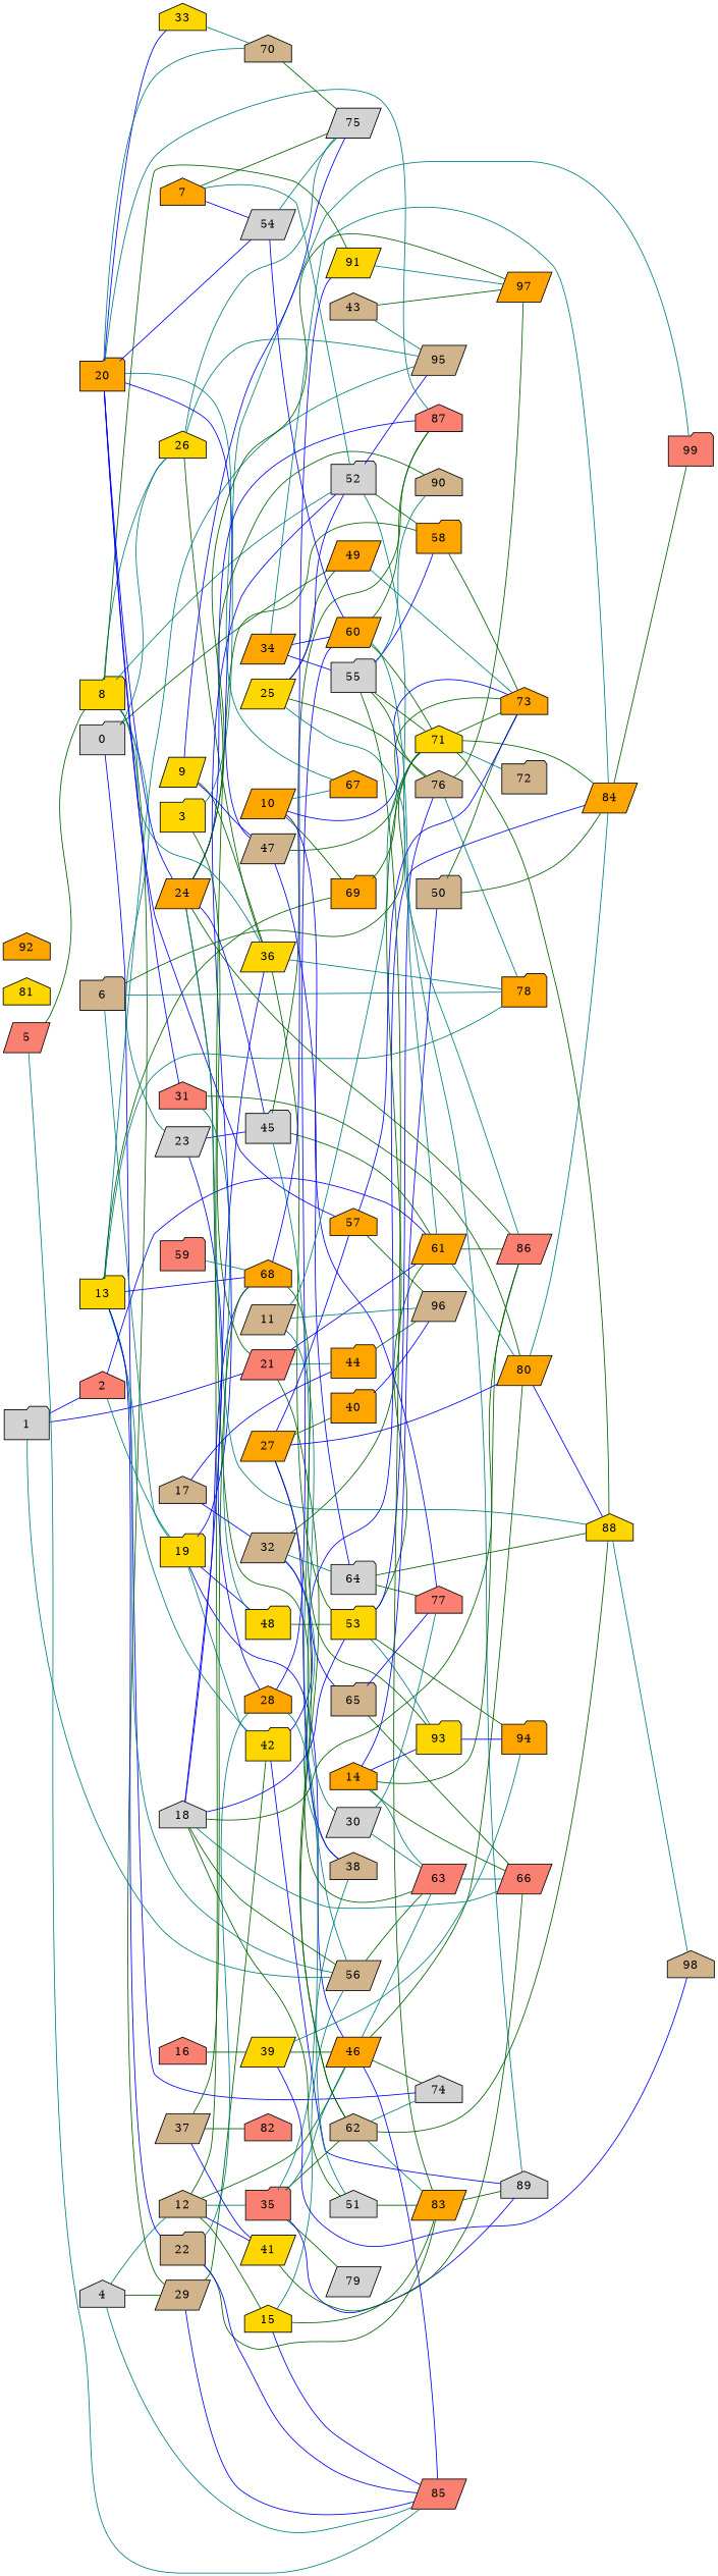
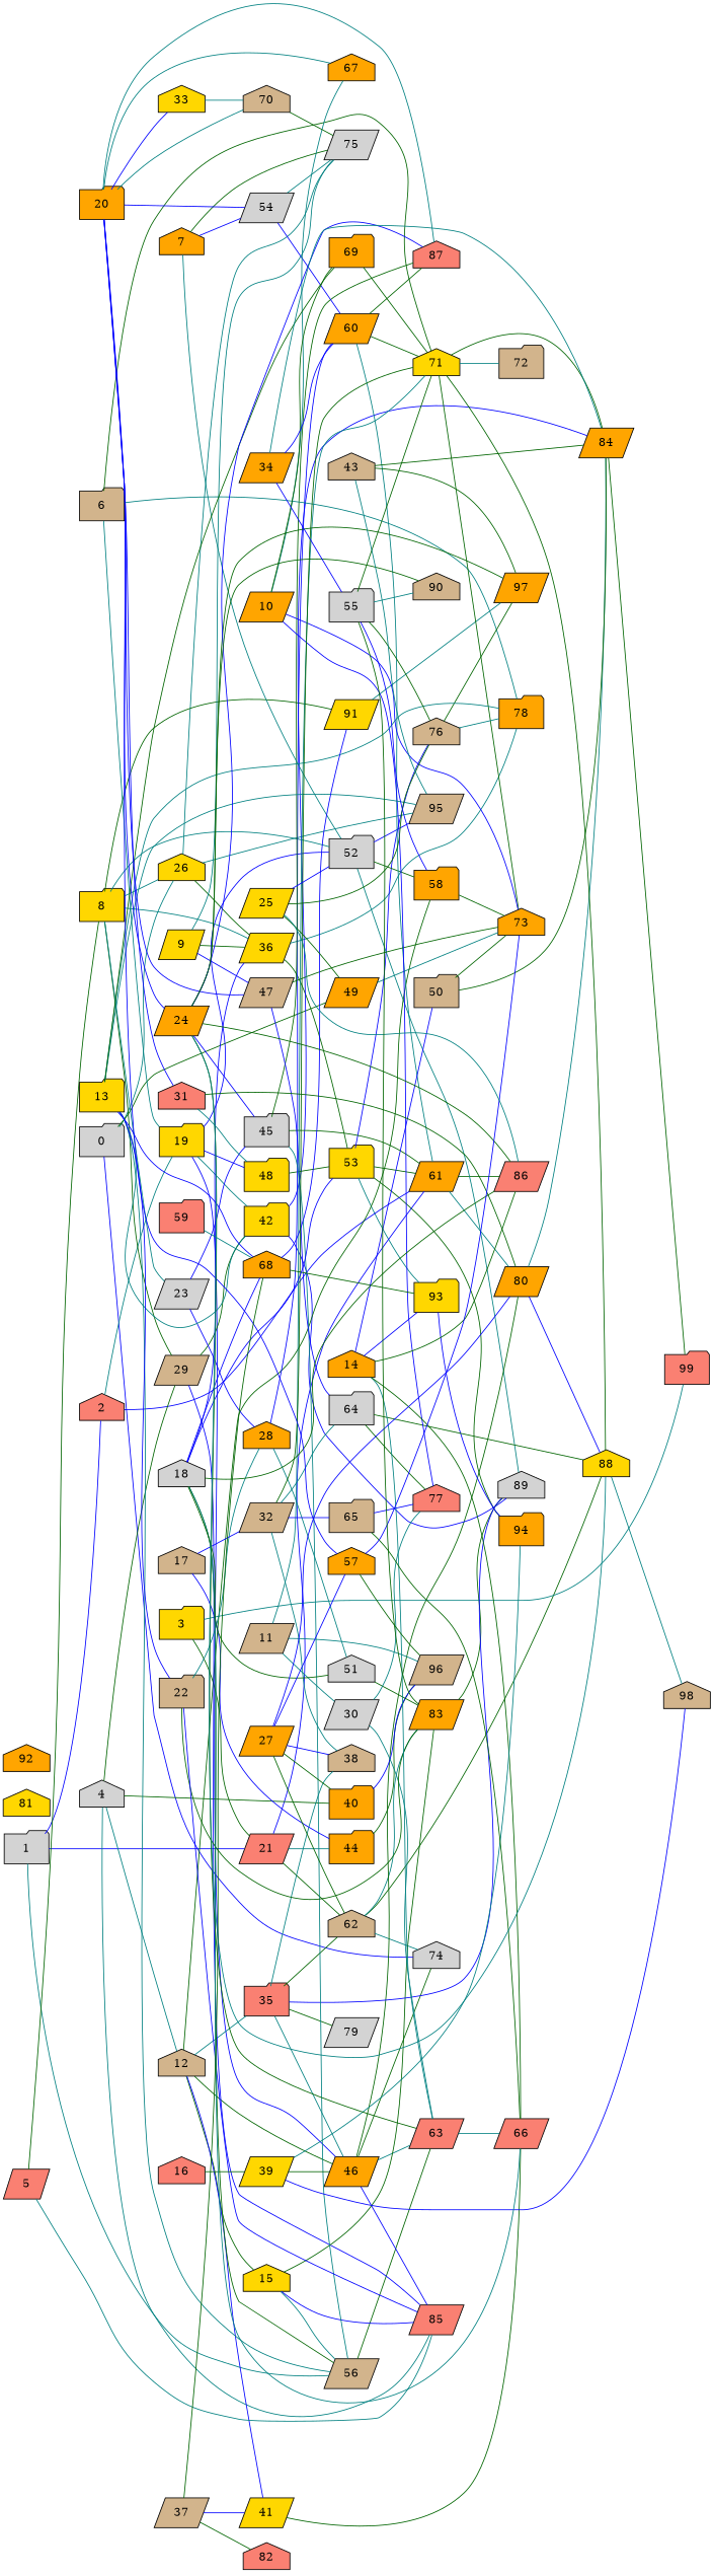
  strict graph {
    rankdir=LR
    node [fillcolor=orange shape=parallelogram style=filled w=-6]
    edge [color=darkgreen w=8]
    0 [fillcolor=lightgrey shape=folder w=-11]
    26 [fillcolor=gold shape=house]
    49 [w=14]
    74 [fillcolor=lightgrey shape=house w=8]
    75 [fillcolor=lightgrey w=14]
    36 [fillcolor=gold w=2]
    95 [fillcolor=tan]
    73 [shape=house w=6]
    78 [shape=folder w=-15]
    53 [fillcolor=gold shape=folder w=14]
    1 [fillcolor=lightgrey shape=folder w=-16]
    2 [fillcolor=salmon shape=house w=-12]
    21 [fillcolor=salmon w=11]
    56 [fillcolor=tan w=11]
    19 [fillcolor=gold shape=folder w=11]
    61 [w=-11]
    44 [shape=folder w=-5]
    62 [fillcolor=tan shape=house w=-14]
    63 [fillcolor=salmon w=-4]
    52 [fillcolor=lightgrey shape=folder]
    46 [w=-11]
    42 [fillcolor=gold shape=folder w=2]
    48 [fillcolor=gold shape=folder w=-16]
    80 [w=-15]
    86 [fillcolor=salmon w=-13]
    88 [fillcolor=gold shape=house w=-7]
    84
    96 [fillcolor=tan w=8]
    83 [w=3]
    79 [fillcolor=lightgrey w=-13]
    66 [fillcolor=salmon w=-4]
    58 [shape=folder w=-14]
    89 [fillcolor=lightgrey shape=house w=9]
    85 [fillcolor=salmon w=7]
    98 [fillcolor=tan shape=house w=5]
    99 [fillcolor=salmon shape=folder w=14]
    3 [fillcolor=gold shape=folder w=10]
    4 [fillcolor=lightgrey shape=house w=-9]
    12 [fillcolor=tan shape=house w=7]
    29 [fillcolor=tan w=16]
    40 [shape=folder w=11]
    15 [fillcolor=gold shape=house w=3]
    35 [fillcolor=salmon shape=folder w=-15]
    41 [fillcolor=gold w=7]
    38 [fillcolor=tan shape=house w=9]
    5 [fillcolor=salmon w=-8]
    8 [fillcolor=gold shape=folder w=10]
    23 [fillcolor=lightgrey]
    91 [fillcolor=gold w=11]
    28 [shape=house w=-15]
    45 [fillcolor=lightgrey shape=folder w=-11]
    97 [w=9]
    6 [fillcolor=tan shape=folder w=15]
    71 [fillcolor=gold shape=house w=-2]
    72 [fillcolor=tan shape=folder w=-10]
    7 [shape=house w=12]
    54 [fillcolor=lightgrey w=11]
    60 [w=3]
    87 [fillcolor=salmon shape=house]
    51 [fillcolor=lightgrey shape=house w=15]
    93 [fillcolor=gold shape=folder w=16]
    94 [shape=folder w=-7]
    76 [fillcolor=tan shape=house w=-13]
    9 [fillcolor=gold w=9]
    47 [fillcolor=tan w=15]
    64 [fillcolor=lightgrey shape=folder w=7]
    77 [fillcolor=salmon shape=house w=-5]
    10 [w=6]
    67 [shape=house]
    69 [shape=folder w=10]
    11 [fillcolor=tan w=15]
    30 [fillcolor=lightgrey]
    13 [fillcolor=gold shape=folder w=9]
    22 [fillcolor=tan shape=folder w=-3]
    68 [shape=house w=7]
    14 [shape=house]
    50 [fillcolor=tan shape=folder w=-4]
    16 [fillcolor=salmon shape=house w=-11]
    39 [fillcolor=gold w=8]
    17 [fillcolor=tan shape=house w=-15]
    32 [fillcolor=tan w=-3]
    65 [fillcolor=tan shape=folder w=-10]
    18 [fillcolor=lightgrey shape=house w=6]
    20 [shape=folder w=-15]
    24 [w=14]
    31 [fillcolor=salmon shape=house w=6]
    33 [fillcolor=gold shape=house w=16]
    57 [shape=house w=-5]
    70 [fillcolor=tan shape=house w=-4]
    90 [fillcolor=tan shape=house w=-8]
    25 [fillcolor=gold w=9]
    27 [w=4]
    34 [w=-3]
    55 [fillcolor=lightgrey shape=folder w=-4]
    37 [fillcolor=tan w=-13]
    82 [fillcolor=salmon shape=house w=-7]
    43 [fillcolor=tan shape=house w=15]
    59 [fillcolor=salmon shape=folder w=16]
    81 [fillcolor=gold shape=house w=3]
    92 [shape=house w=-11]
    0 -- 26 [color=teal w=3]
    0 -- 49 [w=-2]
    0 -- 74 [color=blue w=-10]
    26 -- 75 [color=teal w=-10]
    26 -- 36 [w=3]
    26 -- 95 [color=teal w=14]
    49 -- 73 [color=teal w=13]
    36 -- 78 [color=teal w=-6]
    36 -- 53 [w=-12]
    53 -- 61 [w=-9]
    53 -- 93 [color=teal]
    53 -- 94 [w=11]
    53 -- 76 [color=blue w=-3]
    1 -- 2 [color=blue w=15]
    1 -- 21 [color=blue w=12]
    1 -- 56 [color=teal w=-6]
    2 -- 19 [color=teal w=-2]
    2 -- 61 [color=blue w=3]
    21 -- 61 [color=blue w=15]
    21 -- 44 [color=teal w=7]
    21 -- 62
    56 -- 63 [w=-14]
    19 -- 52 [color=blue w=13]
    19 -- 46 [color=blue w=-16]
    19 -- 42 [color=teal w=10]
    19 -- 48 [color=blue w=16]
    61 -- 80 [color=teal w=-16]
    61 -- 86 [w=14]
    44 -- 96 [w=-5]
    62 -- 74 [color=teal w=-4]
    62 -- 88 [w=-9]
    62 -- 83 [color=teal w=11]
    63 -- 66 [color=teal w=9]
    52 -- 95 [color=blue w=6]
    52 -- 58 [w=-15]
    52 -- 89 [color=teal w=-14]
    46 -- 74 [w=-9]
    46 -- 63 [color=teal w=-10]
    46 -- 80 [w=6]
    46 -- 85 [color=blue w=15]
    42 -- 84 [color=blue w=-10]
    42 -- 89 [color=blue w=-7]
    48 -- 53
    80 -- 88 [color=blue w=-16]
    80 -- 84 [color=teal w=-16]
    88 -- 98 [color=teal]
    84 -- 99 [w=2]
    83 -- 89 [w=-12]
    58 -- 73 [w=7]
    3 -- 21
    3 -- 99 [color=teal w=-6]
    4 -- 85 [color=teal w=-8]
    4 -- 12 [color=teal w=-15]
    4 -- 29 [w=-2]
+   4 -- 40 [w=-15]
    12 -- 46 [w=9]
    12 -- 58 [w=-8]
    12 -- 15 [w=-2]
    12 -- 35 [color=teal w=-6]
    12 -- 41 [color=blue w=-5]
    29 -- 42 [w=4]
    29 -- 85 [color=blue w=-2]
    40 -- 96 [color=blue w=-2]
    15 -- 56 [color=teal w=-13]
    15 -- 83
    15 -- 85 [color=blue w=-4]
    35 -- 62 [w=6]
    35 -- 46 [color=teal w=11]
    35 -- 79 [w=-5]
    35 -- 89 [color=blue w=12]
    35 -- 38 [color=teal w=-8]
    41 -- 66 [w=-7]
    5 -- 85 [color=teal w=7]
    5 -- 8 [w=-16]
    8 -- 26 [color=teal w=-12]
    8 -- 36 [color=teal w=12]
    8 -- 52 [color=teal w=-16]
    8 -- 29 [w=-14]
    8 -- 23 [color=teal w=-12]
    8 -- 91 [w=-15]
    23 -- 28 [color=blue w=15]
    23 -- 45 [color=blue w=-14]
    91 -- 97 [color=teal w=2]
    28 -- 60 [color=blue w=-14]
    28 -- 51 [color=teal w=-14]
    45 -- 56 [color=teal w=16]
    45 -- 61 [w=-16]
    45 -- 87 [w=-2]
    6 -- 78 [color=teal w=2]
    6 -- 19 [color=teal w=13]
    6 -- 71 [w=-10]
    71 -- 73 [w=10]
    71 -- 88
    71 -- 84 [w=-7]
    71 -- 72 [color=teal]
    7 -- 75 [w=5]
    7 -- 52 [color=teal w=-3]
    7 -- 54 [color=blue w=-3]
    54 -- 75 [color=teal w=-15]
    54 -- 60 [color=blue w=-10]
    60 -- 61 [color=teal w=3]
    60 -- 71 [w=16]
    60 -- 87 [w=-13]
    51 -- 83 [w=-13]
    93 -- 94 [color=blue w=5]
    76 -- 78 [color=teal w=-16]
    76 -- 97 [w=6]
-   9 -- 75 [color=blue w=14]
+   9 -- 75 [color=teal w=14]
    9 -- 36 [w=-5]
    9 -- 47 [color=blue w=-4]
    47 -- 73 [w=-16]
    47 -- 64 [color=blue w=11]
    64 -- 88
    64 -- 77 [w=4]
    10 -- 73 [color=blue w=-5]
    10 -- 77 [color=blue w=-6]
    10 -- 67 [color=teal w=-4]
    10 -- 69 [w=-8]
    69 -- 71 [w=3]
    11 -- 96 [color=teal w=-13]
    11 -- 71 [color=teal w=-8]
    11 -- 30 [color=teal w=-9]
    30 -- 63 [color=teal w=6]
    30 -- 77 [color=teal w=-7]
    13 -- 95 [color=teal w=-15]
    13 -- 78 [color=teal w=-14]
    13 -- 56 [color=teal w=10]
    13 -- 42 [color=teal w=-11]
    13 -- 69 [w=13]
    13 -- 22 [color=blue w=14]
    13 -- 68 [color=blue w=-9]
    22 -- 83 [w=-16]
    22 -- 85 [color=blue w=-8]
    22 -- 28 [color=teal w=-12]
    68 -- 91 [color=blue]
    68 -- 93 [w=14]
    14 -- 63 [color=teal w=-11]
    14 -- 86
    14 -- 66 [w=15]
    14 -- 93 [color=blue]
    14 -- 50 [color=blue w=-3]
    50 -- 73 [w=-14]
    50 -- 84 [w=-15]
    16 -- 39 [w=16]
    39 -- 46 [w=-6]
    39 -- 98 [color=blue w=3]
    39 -- 94 [color=teal w=-4]
    17 -- 44 [color=blue]
    17 -- 32 [color=blue w=-12]
    32 -- 38 [color=teal w=9]
    32 -- 71
    32 -- 64 [color=teal w=2]
    32 -- 65 [color=blue w=13]
    65 -- 66 [w=-15]
    65 -- 77 [color=blue w=-15]
    18 -- 36 [color=blue]
    18 -- 53 [color=blue w=-12]
    18 -- 56 [w=-2]
    18 -- 86 [w=13]
    18 -- 66 [color=teal w=-3]
    18 -- 51 [w=-6]
    18 -- 68 [color=blue w=5]
    20 -- 54 [color=blue w=2]
    20 -- 87 [color=teal]
    20 -- 47 [color=blue w=-4]
    20 -- 67 [color=teal w=-4]
    20 -- 24 [color=blue w=9]
    20 -- 31 [color=blue w=-2]
    20 -- 33 [color=blue w=10]
    20 -- 57 [color=blue w=-13]
    20 -- 70 [color=teal w=2]
    24 -- 63 [w=7]
    24 -- 86 [w=-2]
    24 -- 88 [color=teal w=16]
    24 -- 45 [color=blue w=9]
    24 -- 97 [w=6]
    24 -- 87 [color=blue w=-12]
    24 -- 90
    31 -- 48 [color=teal w=-9]
    31 -- 80 [w=6]
    33 -- 70 [color=teal w=-7]
    57 -- 73 [color=blue w=15]
    57 -- 96 [w=2]
    70 -- 75 [w=7]
    25 -- 49 [w=12]
    25 -- 52 [color=blue w=-5]
    25 -- 86 [color=teal w=-13]
    25 -- 76 [w=4]
    27 -- 62 [w=13]
    27 -- 80 [color=blue w=-4]
    27 -- 40 [w=-15]
    27 -- 38 [color=blue]
    27 -- 57 [color=blue w=7]
    34 -- 84 [color=teal w=2]
    34 -- 60 [color=blue w=-12]
    34 -- 55 [color=blue w=5]
    55 -- 83 [w=-13]
    55 -- 58 [color=blue w=16]
    55 -- 71 [w=-13]
    55 -- 76 [w=2]
    55 -- 90 [color=teal w=-13]
    37 -- 41 [color=blue w=-16]
    37 -- 68 [w=3]
    37 -- 82 [w=-14]
    43 -- 95 [color=teal w=-11]
+   43 -- 84 [w=14]
    43 -- 97 [w=16]
    59 -- 68 [color=teal w=-11]
  }
